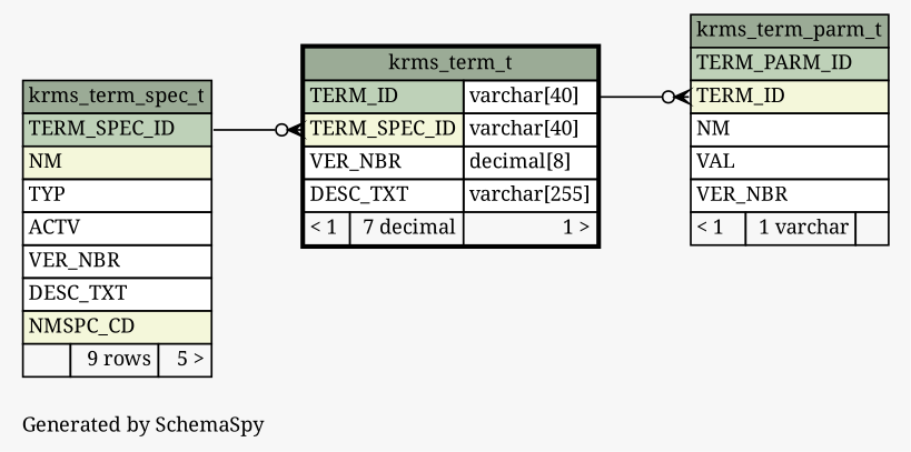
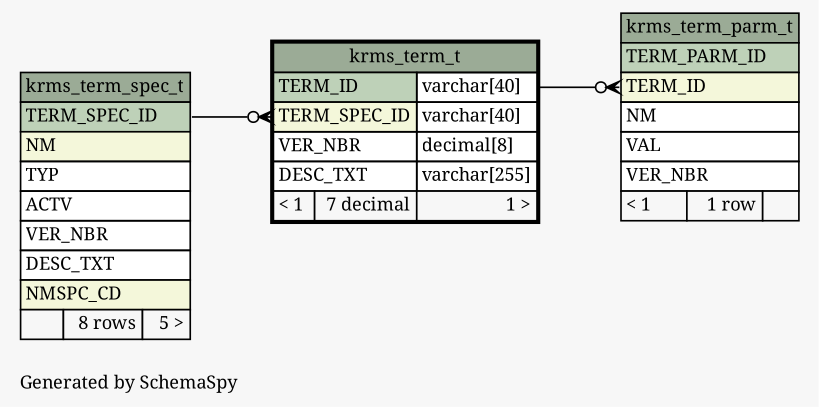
  digraph {
    bgcolor="#f7f7f7"
    fontname="Noto Serif"
    fontsize=11
    label="\nGenerated by SchemaSpy"
    labeljust=l
    nodesep=0.18
    rankdir=RL
    ranksep=0.46
    node [fontname="Noto Serif" fontsize=11 shape=plaintext]
    edge [arrowhead=none arrowsize=0.8 arrowtail=crowodot dir=back fontname="Noto Serif"]
-   n1 [label=<     <TABLE BORDER="0" CELLBORDER="1" CELLSPACING="0" BGCOLOR="#ffffff">       <TR><TD COLSPAN="3" BGCOLOR="#9bab96" ALIGN="CENTER">krms_term_parm_t</TD></TR>       <TR><TD PORT="TERM_PARM_ID" COLSPAN="3" BGCOLOR="#bed1b8" ALIGN="LEFT">TERM_PARM_ID</TD></TR>       <TR><TD PORT="TERM_ID" COLSPAN="3" BGCOLOR="#f4f7da" ALIGN="LEFT">TERM_ID</TD></TR>       <TR><TD PORT="NM" COLSPAN="3" ALIGN="LEFT">NM</TD></TR>       <TR><TD PORT="VAL" COLSPAN="3" ALIGN="LEFT">VAL</TD></TR>       <TR><TD PORT="VER_NBR" COLSPAN="3" ALIGN="LEFT">VER_NBR</TD></TR>       <TR><TD ALIGN="LEFT" BGCOLOR="#f7f7f7">&lt; 1</TD><TD ALIGN="RIGHT" BGCOLOR="#f7f7f7">1 varchar</TD><TD ALIGN="RIGHT" BGCOLOR="#f7f7f7">  </TD></TR>     </TABLE>>]
+   n1 [label=<     <TABLE BORDER="0" CELLBORDER="1" CELLSPACING="0" BGCOLOR="#ffffff">       <TR><TD COLSPAN="3" BGCOLOR="#9bab96" ALIGN="CENTER">krms_term_parm_t</TD></TR>       <TR><TD PORT="TERM_PARM_ID" COLSPAN="3" BGCOLOR="#bed1b8" ALIGN="LEFT">TERM_PARM_ID</TD></TR>       <TR><TD PORT="TERM_ID" COLSPAN="3" BGCOLOR="#f4f7da" ALIGN="LEFT">TERM_ID</TD></TR>       <TR><TD PORT="NM" COLSPAN="3" ALIGN="LEFT">NM</TD></TR>       <TR><TD PORT="VAL" COLSPAN="3" ALIGN="LEFT">VAL</TD></TR>       <TR><TD PORT="VER_NBR" COLSPAN="3" ALIGN="LEFT">VER_NBR</TD></TR>       <TR><TD ALIGN="LEFT" BGCOLOR="#f7f7f7">&lt; 1</TD><TD ALIGN="RIGHT" BGCOLOR="#f7f7f7">1 row</TD><TD ALIGN="RIGHT" BGCOLOR="#f7f7f7">  </TD></TR>     </TABLE>>]
    n2 [label=<     <TABLE BORDER="2" CELLBORDER="1" CELLSPACING="0" BGCOLOR="#ffffff">       <TR><TD COLSPAN="3" BGCOLOR="#9bab96" ALIGN="CENTER">krms_term_t</TD></TR>       <TR><TD PORT="TERM_ID" COLSPAN="2" BGCOLOR="#bed1b8" ALIGN="LEFT">TERM_ID</TD><TD PORT="TERM_ID.type" ALIGN="LEFT">varchar[40]</TD></TR>       <TR><TD PORT="TERM_SPEC_ID" COLSPAN="2" BGCOLOR="#f4f7da" ALIGN="LEFT">TERM_SPEC_ID</TD><TD PORT="TERM_SPEC_ID.type" ALIGN="LEFT">varchar[40]</TD></TR>       <TR><TD PORT="VER_NBR" COLSPAN="2" ALIGN="LEFT">VER_NBR</TD><TD PORT="VER_NBR.type" ALIGN="LEFT">decimal[8]</TD></TR>       <TR><TD PORT="DESC_TXT" COLSPAN="2" ALIGN="LEFT">DESC_TXT</TD><TD PORT="DESC_TXT.type" ALIGN="LEFT">varchar[255]</TD></TR>       <TR><TD ALIGN="LEFT" BGCOLOR="#f7f7f7">&lt; 1</TD><TD ALIGN="RIGHT" BGCOLOR="#f7f7f7">7 decimal</TD><TD ALIGN="RIGHT" BGCOLOR="#f7f7f7">1 &gt;</TD></TR>     </TABLE>>]
-   n3 [label=<     <TABLE BORDER="0" CELLBORDER="1" CELLSPACING="0" BGCOLOR="#ffffff">       <TR><TD COLSPAN="3" BGCOLOR="#9bab96" ALIGN="CENTER">krms_term_spec_t</TD></TR>       <TR><TD PORT="TERM_SPEC_ID" COLSPAN="3" BGCOLOR="#bed1b8" ALIGN="LEFT">TERM_SPEC_ID</TD></TR>       <TR><TD PORT="NM" COLSPAN="3" BGCOLOR="#f4f7da" ALIGN="LEFT">NM</TD></TR>       <TR><TD PORT="TYP" COLSPAN="3" ALIGN="LEFT">TYP</TD></TR>       <TR><TD PORT="ACTV" COLSPAN="3" ALIGN="LEFT">ACTV</TD></TR>       <TR><TD PORT="VER_NBR" COLSPAN="3" ALIGN="LEFT">VER_NBR</TD></TR>       <TR><TD PORT="DESC_TXT" COLSPAN="3" ALIGN="LEFT">DESC_TXT</TD></TR>       <TR><TD PORT="NMSPC_CD" COLSPAN="3" BGCOLOR="#f4f7da" ALIGN="LEFT">NMSPC_CD</TD></TR>       <TR><TD ALIGN="LEFT" BGCOLOR="#f7f7f7">  </TD><TD ALIGN="RIGHT" BGCOLOR="#f7f7f7">9 rows</TD><TD ALIGN="RIGHT" BGCOLOR="#f7f7f7">5 &gt;</TD></TR>     </TABLE>>]
+   n3 [label=<     <TABLE BORDER="0" CELLBORDER="1" CELLSPACING="0" BGCOLOR="#ffffff">       <TR><TD COLSPAN="3" BGCOLOR="#9bab96" ALIGN="CENTER">krms_term_spec_t</TD></TR>       <TR><TD PORT="TERM_SPEC_ID" COLSPAN="3" BGCOLOR="#bed1b8" ALIGN="LEFT">TERM_SPEC_ID</TD></TR>       <TR><TD PORT="NM" COLSPAN="3" BGCOLOR="#f4f7da" ALIGN="LEFT">NM</TD></TR>       <TR><TD PORT="TYP" COLSPAN="3" ALIGN="LEFT">TYP</TD></TR>       <TR><TD PORT="ACTV" COLSPAN="3" ALIGN="LEFT">ACTV</TD></TR>       <TR><TD PORT="VER_NBR" COLSPAN="3" ALIGN="LEFT">VER_NBR</TD></TR>       <TR><TD PORT="DESC_TXT" COLSPAN="3" ALIGN="LEFT">DESC_TXT</TD></TR>       <TR><TD PORT="NMSPC_CD" COLSPAN="3" BGCOLOR="#f4f7da" ALIGN="LEFT">NMSPC_CD</TD></TR>       <TR><TD ALIGN="LEFT" BGCOLOR="#f7f7f7">  </TD><TD ALIGN="RIGHT" BGCOLOR="#f7f7f7">8 rows</TD><TD ALIGN="RIGHT" BGCOLOR="#f7f7f7">5 &gt;</TD></TR>     </TABLE>>]
    n1 -> n2 [headport="TERM_ID.type:e" tailport="TERM_ID:w"]
    n2 -> n3 [headport="TERM_SPEC_ID:e" tailport="TERM_SPEC_ID:w"]
  }
